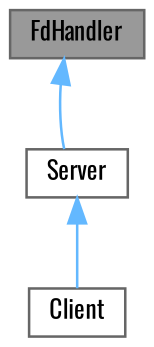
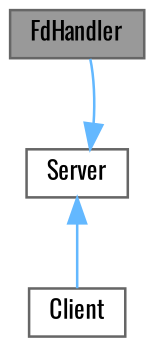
  digraph {
    fontname=Oswald
    node [color=gray40 fillcolor=white fontname=Oswald fontsize=10 shape=box style=filled]
    edge [color=steelblue1 dir=back fontname=Oswald fontsize=10 labelfontname=Helvetica labelfontsize=10 style=solid]
    n1 [fillcolor=grey60 fontcolor=black height=0.2 label=FdHandler width=0.4]
    n2 [height=0.2 label=Server width=0.4]
    n3 [height=0.2 label=Client width=0.4]
-   n1 -> n2
+   n2 -> n1
    n2 -> n3
  }
